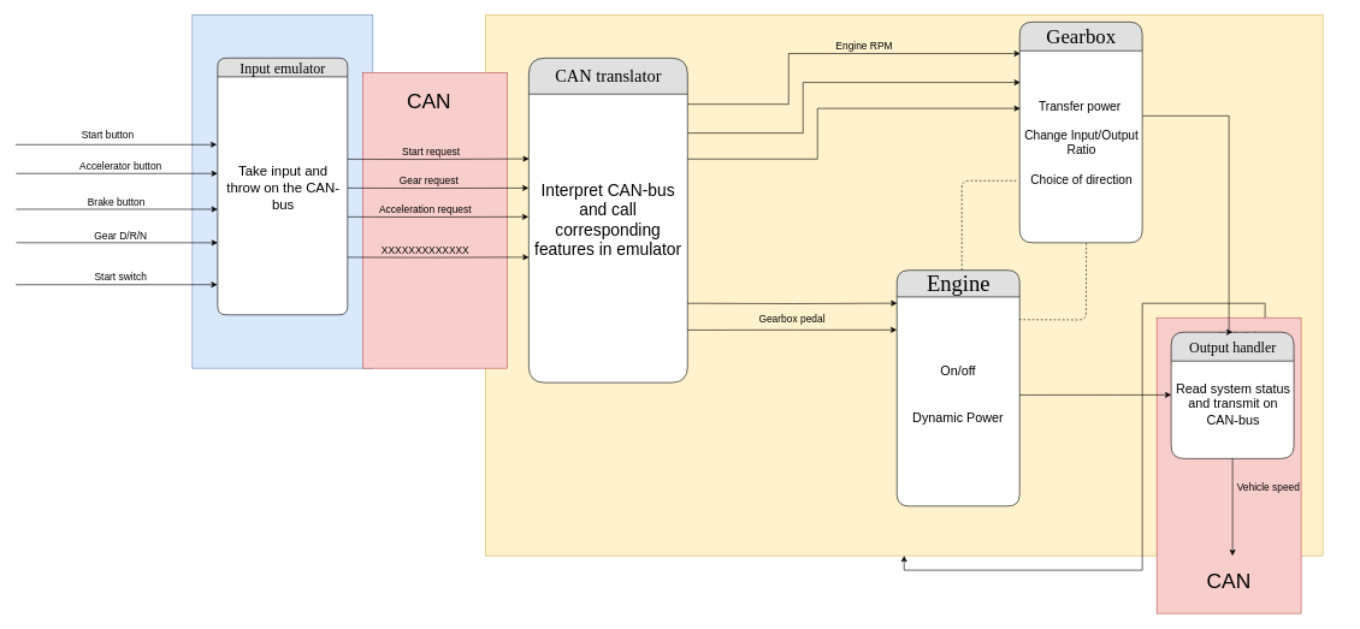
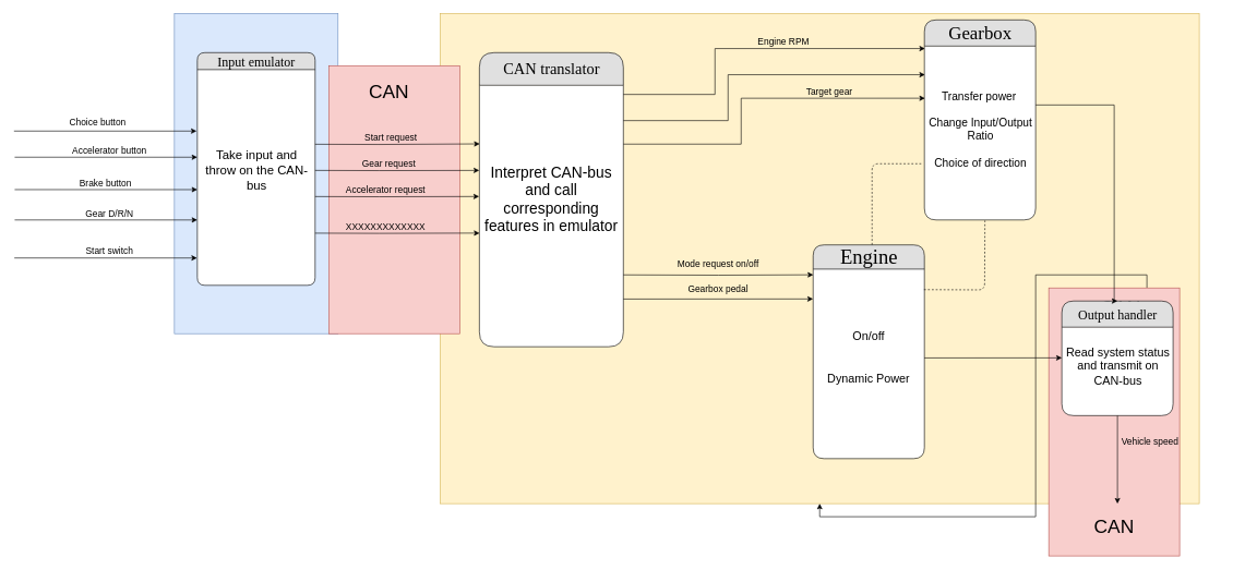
  <mxCell id="0" />
  <mxCell id="1" parent="0" />
  <mxCell id="2" value="" style="whiteSpace=wrap;html=1;fillColor=#fff2cc;strokeColor=#d6b656;" parent="1" vertex="1"><mxGeometry x="672" y="20" width="1160" height="750" as="geometry" /></mxCell>
  <mxCell id="3" style="edgeStyle=orthogonalEdgeStyle;rounded=0;orthogonalLoop=1;jettySize=auto;html=1;exitX=0.75;exitY=0;exitDx=0;exitDy=0;" edge="1" parent="1" source="4" target="2"><mxGeometry relative="1" as="geometry" /></mxCell>
  <mxCell id="4" value="" style="rounded=0;whiteSpace=wrap;html=1;fillColor=#f8cecc;strokeColor=#b85450;" vertex="1" parent="1"><mxGeometry x="1602" y="440" width="200" height="410" as="geometry" /></mxCell>
  <mxCell id="5" value="&lt;font style=&quot;font-size: 29px&quot;&gt;CAN&lt;/font&gt;" style="text;html=1;strokeColor=none;fillColor=none;align=center;verticalAlign=middle;whiteSpace=wrap;rounded=0;" vertex="1" parent="1"><mxGeometry x="1692" y="460" width="40" height="20" as="geometry" /></mxCell>
  <mxCell id="6" value="" style="rounded=0;whiteSpace=wrap;html=1;fillColor=#dae8fc;strokeColor=#6c8ebf;" parent="1" vertex="1"><mxGeometry x="266" y="20" width="250" height="490" as="geometry" /></mxCell>
  <mxCell id="7" value="" style="rounded=0;whiteSpace=wrap;html=1;fillColor=#f8cecc;strokeColor=#b85450;" vertex="1" parent="1"><mxGeometry x="502" y="100" width="200" height="410" as="geometry" /></mxCell>
  <mxCell id="8" style="edgeStyle=orthogonalEdgeStyle;rounded=0;orthogonalLoop=1;jettySize=auto;html=1;exitX=1;exitY=0.5;exitDx=0;exitDy=0;entryX=-0.002;entryY=0.486;entryDx=0;entryDy=0;entryPerimeter=0;" parent="1" edge="1" target="11"><mxGeometry relative="1" as="geometry"><mxPoint x="424" y="300" as="sourcePoint" /><mxPoint x="703.08" y="300.024" as="targetPoint" /></mxGeometry></mxCell>
- <mxCell id="9" value="&lt;font style=&quot;font-size: 14px&quot;&gt;Acceleration request&lt;/font&gt;" style="text;html=1;strokeColor=none;fillColor=none;align=center;verticalAlign=middle;whiteSpace=wrap;rounded=0;" parent="1" vertex="1"><mxGeometry x="484" y="280" width="210" height="20" as="geometry" /></mxCell>
+ <mxCell id="9" value="&lt;font style=&quot;font-size: 14px&quot;&gt;Accelerator request&lt;/font&gt;" style="text;html=1;strokeColor=none;fillColor=none;align=center;verticalAlign=middle;whiteSpace=wrap;rounded=0;" parent="1" vertex="1"><mxGeometry x="484" y="280" width="210" height="20" as="geometry" /></mxCell>
  <mxCell id="10" value="&lt;font style=&quot;font-size: 24px&quot;&gt;CAN translator&lt;/font&gt;" style="swimlane;html=1;fontStyle=0;childLayout=stackLayout;horizontal=1;startSize=50;fillColor=#e0e0e0;horizontalStack=0;resizeParent=1;resizeLast=0;collapsible=1;marginBottom=0;swimlaneFillColor=#ffffff;align=center;rounded=1;shadow=0;comic=0;labelBackgroundColor=none;strokeWidth=1;fontFamily=Verdana;fontSize=12" parent="1" vertex="1"><mxGeometry x="732" y="80" width="220" height="450" as="geometry"><mxRectangle x="560" y="460" width="70" height="26" as="alternateBounds" /></mxGeometry></mxCell>
  <mxCell id="11" value="&lt;font style=&quot;font-size: 23px&quot;&gt;Interpret CAN-bus and call corresponding features in emulator&lt;/font&gt;" style="text;html=1;strokeColor=none;fillColor=none;align=center;verticalAlign=middle;whiteSpace=wrap;rounded=0;" parent="10" vertex="1"><mxGeometry y="50" width="220" height="350" as="geometry" /></mxCell>
  <mxCell id="12" value="&lt;font style=&quot;font-size: 28px&quot;&gt;Gearbox&lt;/font&gt;" style="swimlane;html=1;fontStyle=0;childLayout=stackLayout;horizontal=1;startSize=40;fillColor=#e0e0e0;horizontalStack=0;resizeParent=1;resizeLast=0;collapsible=1;marginBottom=0;swimlaneFillColor=#ffffff;align=center;rounded=1;shadow=0;comic=0;labelBackgroundColor=none;strokeWidth=1;fontFamily=Verdana;fontSize=12" parent="1" vertex="1"><mxGeometry x="1412" y="30" width="170" height="306" as="geometry" /></mxCell>
  <mxCell id="13" value="&lt;div style=&quot;text-align: center ; font-size: 17px&quot;&gt;&lt;span&gt;&lt;font style=&quot;font-size: 17px&quot;&gt;&lt;br&gt;&lt;/font&gt;&lt;/span&gt;&lt;/div&gt;&lt;div style=&quot;text-align: center ; font-size: 17px&quot;&gt;&lt;br&gt;&lt;/div&gt;&lt;div style=&quot;text-align: center ; font-size: 17px&quot;&gt;&lt;br&gt;&lt;/div&gt;&lt;div style=&quot;text-align: center ; font-size: 17px&quot;&gt;&lt;span&gt;&lt;font style=&quot;font-size: 17px&quot;&gt;Transfer power&amp;nbsp;&lt;/font&gt;&lt;/span&gt;&lt;/div&gt;&lt;div style=&quot;text-align: center ; font-size: 17px&quot;&gt;&lt;span&gt;&lt;font style=&quot;font-size: 17px&quot;&gt;&lt;br&gt;&lt;/font&gt;&lt;/span&gt;&lt;/div&gt;&lt;font style=&quot;font-size: 17px&quot;&gt;&lt;span&gt;&lt;div style=&quot;text-align: center&quot;&gt;&lt;span&gt;Change Input/Output Ratio&lt;/span&gt;&lt;/div&gt;&lt;div style=&quot;text-align: center&quot;&gt;&lt;span&gt;&lt;br&gt;&lt;/span&gt;&lt;/div&gt;&lt;/span&gt;&lt;span&gt;&lt;div style=&quot;text-align: center&quot;&gt;&lt;span&gt;Choice of direction&lt;/span&gt;&lt;/div&gt;&lt;/span&gt;&lt;/font&gt;" style="text;html=1;strokeColor=none;fillColor=none;spacingLeft=4;spacingRight=4;whiteSpace=wrap;overflow=hidden;rotatable=0;points=[[0,0.5],[1,0.5]];portConstraint=eastwest;align=left;" parent="12" vertex="1"><mxGeometry y="40" width="170" height="264" as="geometry" /></mxCell>
  <mxCell id="14" style="edgeStyle=orthogonalEdgeStyle;rounded=0;orthogonalLoop=1;jettySize=auto;html=1;exitX=1;exitY=0.5;exitDx=0;exitDy=0;entryX=0.001;entryY=0.646;entryDx=0;entryDy=0;entryPerimeter=0;" parent="1" edge="1" target="11"><mxGeometry relative="1" as="geometry"><mxPoint x="424" y="356" as="sourcePoint" /><mxPoint x="703.08" y="356.024" as="targetPoint" /></mxGeometry></mxCell>
  <mxCell id="15" value="&lt;span style=&quot;font-size: 14px&quot;&gt;XXXXXXXXXXXXX&lt;/span&gt;" style="text;html=1;strokeColor=none;fillColor=none;align=center;verticalAlign=middle;whiteSpace=wrap;rounded=0;" parent="1" vertex="1"><mxGeometry x="484" y="336" width="210" height="20" as="geometry" /></mxCell>
  <mxCell id="16" style="edgeStyle=orthogonalEdgeStyle;rounded=0;orthogonalLoop=1;jettySize=auto;html=1;exitX=1;exitY=0.5;exitDx=0;exitDy=0;entryX=-0.001;entryY=0.372;entryDx=0;entryDy=0;entryPerimeter=0;" parent="1" edge="1" target="11"><mxGeometry relative="1" as="geometry"><mxPoint x="424" y="260" as="sourcePoint" /><mxPoint x="703.08" y="260.024" as="targetPoint" /></mxGeometry></mxCell>
  <mxCell id="17" value="&lt;font style=&quot;font-size: 14px&quot;&gt;Gear request&lt;/font&gt;" style="text;html=1;strokeColor=none;fillColor=none;align=center;verticalAlign=middle;whiteSpace=wrap;rounded=0;" parent="1" vertex="1"><mxGeometry x="489" y="240" width="210" height="20" as="geometry" /></mxCell>
  <mxCell id="18" style="edgeStyle=orthogonalEdgeStyle;rounded=0;orthogonalLoop=1;jettySize=auto;html=1;exitX=1;exitY=0.5;exitDx=0;exitDy=0;entryX=0.002;entryY=0.256;entryDx=0;entryDy=0;entryPerimeter=0;" parent="1" edge="1" target="11"><mxGeometry relative="1" as="geometry"><mxPoint x="422.92" y="220" as="sourcePoint" /><mxPoint x="702" y="220.024" as="targetPoint" /></mxGeometry></mxCell>
  <mxCell id="19" value="&lt;font style=&quot;font-size: 14px&quot;&gt;Start request&lt;/font&gt;" style="text;html=1;strokeColor=none;fillColor=none;align=center;verticalAlign=middle;whiteSpace=wrap;rounded=0;" parent="1" vertex="1"><mxGeometry x="492" y="200" width="210" height="20" as="geometry" /></mxCell>
  <mxCell id="20" style="edgeStyle=orthogonalEdgeStyle;rounded=0;orthogonalLoop=1;jettySize=auto;html=1;entryX=0.005;entryY=0.128;entryDx=0;entryDy=0;entryPerimeter=0;" parent="1" edge="1"><mxGeometry relative="1" as="geometry"><mxPoint x="952" y="144" as="sourcePoint" /><mxPoint x="1412.85" y="73.792" as="targetPoint" /><Array as="points"><mxPoint x="952" y="144" /><mxPoint x="1092" y="144" /><mxPoint x="1092" y="74" /></Array></mxGeometry></mxCell>
  <mxCell id="21" value="&lt;font style=&quot;font-size: 14px&quot;&gt;Engine RPM&lt;/font&gt;" style="text;html=1;strokeColor=none;fillColor=none;align=center;verticalAlign=middle;whiteSpace=wrap;rounded=0;" parent="1" vertex="1"><mxGeometry x="1092" y="54" width="210" height="20" as="geometry" /></mxCell>
  <mxCell id="22" style="edgeStyle=orthogonalEdgeStyle;rounded=0;orthogonalLoop=1;jettySize=auto;html=1;entryX=0.005;entryY=0.128;entryDx=0;entryDy=0;entryPerimeter=0;" parent="1" edge="1"><mxGeometry relative="1" as="geometry"><mxPoint x="952" y="184" as="sourcePoint" /><mxPoint x="1412.85" y="113.792" as="targetPoint" /><Array as="points"><mxPoint x="952" y="184" /><mxPoint x="1112" y="184" /><mxPoint x="1112" y="114" /></Array></mxGeometry></mxCell>
  <mxCell id="23" style="edgeStyle=orthogonalEdgeStyle;rounded=0;orthogonalLoop=1;jettySize=auto;html=1;entryX=0.005;entryY=0.128;entryDx=0;entryDy=0;entryPerimeter=0;" parent="1" edge="1"><mxGeometry relative="1" as="geometry"><mxPoint x="952" y="220" as="sourcePoint" /><mxPoint x="1412.85" y="149.792" as="targetPoint" /><Array as="points"><mxPoint x="1132" y="220" /><mxPoint x="1132" y="150" /></Array></mxGeometry></mxCell>
+ <mxCell id="24" value="&lt;font style=&quot;font-size: 14px&quot;&gt;Target gear&lt;/font&gt;" style="text;html=1;strokeColor=none;fillColor=none;align=center;verticalAlign=middle;whiteSpace=wrap;rounded=0;" parent="1" vertex="1"><mxGeometry x="1162" y="130" width="210" height="20" as="geometry" /></mxCell>
  <mxCell id="25" style="edgeStyle=orthogonalEdgeStyle;rounded=0;orthogonalLoop=1;jettySize=auto;html=1;entryX=0.001;entryY=0.033;entryDx=0;entryDy=0;entryPerimeter=0;" parent="1" edge="1" target="45"><mxGeometry relative="1" as="geometry"><mxPoint x="952" y="420" as="sourcePoint" /><mxPoint x="1412" y="420" as="targetPoint" /><Array as="points" /></mxGeometry></mxCell>
+ <mxCell id="26" value="&lt;font style=&quot;font-size: 14px&quot;&gt;Mode request on/off&lt;/font&gt;" style="text;html=1;strokeColor=none;fillColor=none;align=center;verticalAlign=middle;whiteSpace=wrap;rounded=0;" parent="1" vertex="1"><mxGeometry x="992" y="394.17" width="210" height="20" as="geometry" /></mxCell>
  <mxCell id="27" style="edgeStyle=orthogonalEdgeStyle;rounded=0;orthogonalLoop=1;jettySize=auto;html=1;entryX=-0.001;entryY=0.173;entryDx=0;entryDy=0;entryPerimeter=0;" parent="1" edge="1" target="45"><mxGeometry relative="1" as="geometry"><mxPoint x="952" y="457" as="sourcePoint" /><mxPoint x="1222" y="458" as="targetPoint" /><Array as="points"><mxPoint x="952" y="457" /><mxPoint x="1222" y="457" /></Array></mxGeometry></mxCell>
  <mxCell id="28" value="&lt;font style=&quot;font-size: 14px&quot;&gt;Gearbox pedal&lt;/font&gt;" style="text;html=1;strokeColor=none;fillColor=none;align=center;verticalAlign=middle;whiteSpace=wrap;rounded=0;" parent="1" vertex="1"><mxGeometry x="992" y="432" width="210" height="20" as="geometry" /></mxCell>
  <mxCell id="29" value="&lt;font style=&quot;font-size: 14px&quot;&gt;Vehicle speed&lt;/font&gt;" style="text;html=1;strokeColor=none;fillColor=none;align=center;verticalAlign=middle;whiteSpace=wrap;rounded=0;" parent="1" vertex="1"><mxGeometry x="1652" y="660" width="210" height="30" as="geometry" /></mxCell>
  <mxCell id="30" value="&lt;font style=&quot;font-size: 20px&quot;&gt;Input emulator&lt;/font&gt;" style="swimlane;html=1;fontStyle=0;childLayout=stackLayout;horizontal=1;startSize=26;fillColor=#e0e0e0;horizontalStack=0;resizeParent=1;resizeLast=0;collapsible=1;marginBottom=0;swimlaneFillColor=#ffffff;align=center;rounded=1;shadow=0;comic=0;labelBackgroundColor=none;strokeWidth=1;fontFamily=Verdana;fontSize=12" parent="1" vertex="1"><mxGeometry x="301" y="80" width="180" height="356" as="geometry" /></mxCell>
  <mxCell id="31" value="&lt;div style=&quot;text-align: center&quot;&gt;&lt;span style=&quot;font-size: 19px&quot;&gt;&lt;br&gt;&lt;/span&gt;&lt;/div&gt;&lt;div style=&quot;text-align: center&quot;&gt;&lt;span style=&quot;font-size: 19px&quot;&gt;&lt;br&gt;&lt;/span&gt;&lt;/div&gt;&lt;div style=&quot;text-align: center&quot;&gt;&lt;span style=&quot;font-size: 19px&quot;&gt;&lt;br&gt;&lt;/span&gt;&lt;/div&gt;&lt;div style=&quot;text-align: center&quot;&gt;&lt;span style=&quot;font-size: 19px&quot;&gt;&lt;br&gt;&lt;/span&gt;&lt;/div&gt;&lt;div style=&quot;text-align: center&quot;&gt;&lt;span style=&quot;font-size: 19px&quot;&gt;&lt;br&gt;&lt;/span&gt;&lt;/div&gt;&lt;div style=&quot;text-align: center&quot;&gt;&lt;span style=&quot;font-size: 19px&quot;&gt;Take input and throw on the CAN-bus&lt;/span&gt;&lt;/div&gt;" style="text;html=1;strokeColor=none;fillColor=none;spacingLeft=4;spacingRight=4;whiteSpace=wrap;overflow=hidden;rotatable=0;points=[[0,0.5],[1,0.5]];portConstraint=eastwest;" parent="30" vertex="1"><mxGeometry y="26" width="180" height="324" as="geometry" /></mxCell>
  <mxCell id="32" style="edgeStyle=orthogonalEdgeStyle;rounded=0;orthogonalLoop=1;jettySize=auto;html=1;exitX=1;exitY=0.5;exitDx=0;exitDy=0;entryX=0.006;entryY=0.471;entryDx=0;entryDy=0;entryPerimeter=0;" edge="1" parent="1"><mxGeometry relative="1" as="geometry"><mxPoint x="21.92" y="336" as="sourcePoint" /><mxPoint x="301" y="336.024" as="targetPoint" /></mxGeometry></mxCell>
  <mxCell id="33" style="edgeStyle=orthogonalEdgeStyle;rounded=0;orthogonalLoop=1;jettySize=auto;html=1;exitX=1;exitY=0.5;exitDx=0;exitDy=0;entryX=0.006;entryY=0.471;entryDx=0;entryDy=0;entryPerimeter=0;" edge="1" parent="1"><mxGeometry relative="1" as="geometry"><mxPoint x="21.92" y="240" as="sourcePoint" /><mxPoint x="301" y="240.024" as="targetPoint" /></mxGeometry></mxCell>
  <mxCell id="34" style="edgeStyle=orthogonalEdgeStyle;rounded=0;orthogonalLoop=1;jettySize=auto;html=1;exitX=1;exitY=0.5;exitDx=0;exitDy=0;entryX=0.006;entryY=0.471;entryDx=0;entryDy=0;entryPerimeter=0;" edge="1" parent="1"><mxGeometry relative="1" as="geometry"><mxPoint x="20.84" y="200" as="sourcePoint" /><mxPoint x="299.92" y="200.024" as="targetPoint" /></mxGeometry></mxCell>
  <mxCell id="35" style="edgeStyle=orthogonalEdgeStyle;rounded=0;orthogonalLoop=1;jettySize=auto;html=1;exitX=1;exitY=0.5;exitDx=0;exitDy=0;entryX=0.006;entryY=0.471;entryDx=0;entryDy=0;entryPerimeter=0;" edge="1" parent="1"><mxGeometry relative="1" as="geometry"><mxPoint x="21.92" y="289.58" as="sourcePoint" /><mxPoint x="301" y="289.604" as="targetPoint" /></mxGeometry></mxCell>
- <mxCell id="36" value="&lt;font style=&quot;font-size: 14px&quot;&gt;Start button&lt;/font&gt;" style="text;html=1;strokeColor=none;fillColor=none;align=center;verticalAlign=middle;whiteSpace=wrap;rounded=0;" vertex="1" parent="1"><mxGeometry x="44" y="177" width="210" height="20" as="geometry" /></mxCell>
+ <mxCell id="36" value="&lt;font style=&quot;font-size: 14px&quot;&gt;Choice button&lt;/font&gt;" style="text;html=1;strokeColor=none;fillColor=none;align=center;verticalAlign=middle;whiteSpace=wrap;rounded=0;" vertex="1" parent="1"><mxGeometry x="44" y="177" width="210" height="20" as="geometry" /></mxCell>
  <mxCell id="37" value="&lt;font style=&quot;font-size: 14px&quot;&gt;Accelerator button&lt;/font&gt;" style="text;html=1;strokeColor=none;fillColor=none;align=center;verticalAlign=middle;whiteSpace=wrap;rounded=0;" vertex="1" parent="1"><mxGeometry x="62" y="220" width="210" height="20" as="geometry" /></mxCell>
  <mxCell id="38" value="&lt;font style=&quot;font-size: 14px&quot;&gt;Brake button&lt;/font&gt;" style="text;html=1;strokeColor=none;fillColor=none;align=center;verticalAlign=middle;whiteSpace=wrap;rounded=0;" vertex="1" parent="1"><mxGeometry x="56" y="270" width="210" height="20" as="geometry" /></mxCell>
  <mxCell id="39" value="&lt;font style=&quot;font-size: 14px&quot;&gt;Gear D/R/N&lt;/font&gt;" style="text;html=1;strokeColor=none;fillColor=none;align=center;verticalAlign=middle;whiteSpace=wrap;rounded=0;" vertex="1" parent="1"><mxGeometry x="62" y="316" width="210" height="20" as="geometry" /></mxCell>
  <mxCell id="40" style="edgeStyle=orthogonalEdgeStyle;rounded=0;orthogonalLoop=1;jettySize=auto;html=1;exitX=1;exitY=0.5;exitDx=0;exitDy=0;entryX=0.006;entryY=0.471;entryDx=0;entryDy=0;entryPerimeter=0;" edge="1" parent="1"><mxGeometry relative="1" as="geometry"><mxPoint x="21.46" y="394.17" as="sourcePoint" /><mxPoint x="300.54" y="394.194" as="targetPoint" /></mxGeometry></mxCell>
  <mxCell id="41" value="&lt;span style=&quot;font-size: 14px&quot;&gt;Start switch&lt;/span&gt;" style="text;html=1;strokeColor=none;fillColor=none;align=center;verticalAlign=middle;whiteSpace=wrap;rounded=0;" vertex="1" parent="1"><mxGeometry x="61.54" y="374.17" width="210" height="20" as="geometry" /></mxCell>
  <mxCell id="42" value="&lt;font style=&quot;font-size: 29px&quot;&gt;CAN&lt;/font&gt;" style="text;html=1;strokeColor=none;fillColor=none;align=center;verticalAlign=middle;whiteSpace=wrap;rounded=0;" vertex="1" parent="1"><mxGeometry x="574" y="130" width="40" height="20" as="geometry" /></mxCell>
  <mxCell id="43" value="&lt;font style=&quot;font-size: 31px&quot;&gt;Engine&lt;/font&gt;" style="swimlane;html=1;fontStyle=0;childLayout=stackLayout;horizontal=1;startSize=37;fillColor=#e0e0e0;horizontalStack=0;resizeParent=1;resizeLast=0;collapsible=1;marginBottom=0;swimlaneFillColor=#ffffff;align=center;rounded=1;shadow=0;comic=0;labelBackgroundColor=none;strokeWidth=1;fontFamily=Verdana;fontSize=12" parent="1" vertex="1"><mxGeometry x="1242" y="374.17" width="170" height="327" as="geometry" /></mxCell>
  <mxCell id="44" value="" style="endArrow=none;dashed=1;html=1;" edge="1" parent="43"><mxGeometry width="50" height="50" relative="1" as="geometry"><mxPoint x="90" y="-0.17" as="sourcePoint" /><mxPoint x="168" y="-124.17" as="targetPoint" /><Array as="points"><mxPoint x="90" y="-124.17" /></Array></mxGeometry></mxCell>
  <mxCell id="45" value="&lt;div&gt;&lt;span style=&quot;font-size: 18px&quot;&gt;&lt;br&gt;&lt;/span&gt;&lt;/div&gt;&lt;div&gt;&lt;span style=&quot;font-size: 18px&quot;&gt;&lt;br&gt;&lt;/span&gt;&lt;/div&gt;&lt;div&gt;&lt;span style=&quot;font-size: 18px&quot;&gt;&lt;br&gt;&lt;/span&gt;&lt;/div&gt;&lt;div&gt;&lt;span style=&quot;font-size: 18px&quot;&gt;&lt;br&gt;&lt;/span&gt;&lt;/div&gt;&lt;div&gt;&lt;span style=&quot;font-size: 18px&quot;&gt;On/off&lt;/span&gt;&lt;span style=&quot;font-size: 18px&quot;&gt;&lt;br&gt;&lt;/span&gt;&lt;/div&gt;&lt;div&gt;&lt;span style=&quot;font-size: 18px&quot;&gt;&lt;br&gt;&lt;/span&gt;&lt;/div&gt;&lt;div&gt;&lt;span style=&quot;font-size: 18px&quot;&gt;&lt;br&gt;&lt;/span&gt;&lt;/div&gt;&lt;div&gt;&lt;span style=&quot;font-size: 18px&quot;&gt;Dynamic Power&lt;/span&gt;&lt;/div&gt;&lt;div&gt;&lt;br&gt;&lt;/div&gt;&lt;br&gt;&lt;div&gt;&lt;br&gt;&lt;/div&gt;" style="text;html=1;strokeColor=none;fillColor=none;spacingLeft=4;spacingRight=4;whiteSpace=wrap;overflow=hidden;rotatable=0;points=[[0,0.5],[1,0.5]];portConstraint=eastwest;align=center;" parent="43" vertex="1"><mxGeometry y="37" width="170" height="264" as="geometry" /></mxCell>
  <mxCell id="46" value="" style="endArrow=none;dashed=1;html=1;exitX=0.996;exitY=0.119;exitDx=0;exitDy=0;entryX=0.544;entryY=1.011;entryDx=0;entryDy=0;entryPerimeter=0;exitPerimeter=0;" edge="1" parent="1" source="45" target="13"><mxGeometry width="50" height="50" relative="1" as="geometry"><mxPoint x="1462" y="360" as="sourcePoint" /><mxPoint x="1502" y="340" as="targetPoint" /><Array as="points"><mxPoint x="1504" y="443" /></Array></mxGeometry></mxCell>
  <mxCell id="47" value="&lt;font style=&quot;font-size: 20px&quot;&gt;Output handler&lt;/font&gt;" style="swimlane;html=1;fontStyle=0;childLayout=stackLayout;horizontal=1;startSize=40;fillColor=#e0e0e0;horizontalStack=0;resizeParent=1;resizeLast=0;collapsible=1;marginBottom=0;swimlaneFillColor=#ffffff;align=center;rounded=1;shadow=0;comic=0;labelBackgroundColor=none;strokeWidth=1;fontFamily=Verdana;fontSize=12" parent="1" vertex="1"><mxGeometry x="1622" y="460" width="170" height="175.31" as="geometry"><mxRectangle x="560" y="460" width="70" height="26" as="alternateBounds" /></mxGeometry></mxCell>
  <mxCell id="48" value="&lt;div style=&quot;text-align: center&quot;&gt;&lt;span style=&quot;font-size: 18px&quot;&gt;&lt;br&gt;&lt;/span&gt;&lt;/div&gt;&lt;div style=&quot;text-align: center&quot;&gt;&lt;span style=&quot;font-size: 18px&quot;&gt;Read system status and transmit on CAN-bus&lt;/span&gt;&lt;/div&gt;" style="text;html=1;strokeColor=none;fillColor=none;spacingLeft=4;spacingRight=4;whiteSpace=wrap;overflow=hidden;rotatable=0;points=[[0,0.5],[1,0.5]];portConstraint=eastwest;" parent="47" vertex="1"><mxGeometry y="40" width="170" height="130" as="geometry" /></mxCell>
  <mxCell id="49" style="edgeStyle=orthogonalEdgeStyle;rounded=0;orthogonalLoop=1;jettySize=auto;html=1;" edge="1" parent="1"><mxGeometry relative="1" as="geometry"><mxPoint x="1412" y="547.1" as="sourcePoint" /><mxPoint x="1622" y="547" as="targetPoint" /><Array as="points"><mxPoint x="1412" y="547.1" /><mxPoint x="1682" y="547.1" /></Array></mxGeometry></mxCell>
  <mxCell id="50" style="edgeStyle=orthogonalEdgeStyle;rounded=0;orthogonalLoop=1;jettySize=auto;html=1;entryX=0.5;entryY=0;entryDx=0;entryDy=0;" edge="1" parent="1" target="47"><mxGeometry relative="1" as="geometry"><mxPoint x="1582" y="160.1" as="sourcePoint" /><mxPoint x="1792" y="160" as="targetPoint" /><Array as="points"><mxPoint x="1702" y="160" /></Array></mxGeometry></mxCell>
  <mxCell id="51" value="" style="endArrow=classic;html=1;exitX=0.5;exitY=1;exitDx=0;exitDy=0;" edge="1" parent="1" source="47"><mxGeometry width="50" height="50" relative="1" as="geometry"><mxPoint x="1712" y="730" as="sourcePoint" /><mxPoint x="1707" y="770" as="targetPoint" /></mxGeometry></mxCell>
  <mxCell id="52" value="&lt;font style=&quot;font-size: 29px&quot;&gt;CAN&lt;/font&gt;" style="text;html=1;strokeColor=none;fillColor=none;align=center;verticalAlign=middle;whiteSpace=wrap;rounded=0;" vertex="1" parent="1"><mxGeometry x="1682" y="796" width="40" height="20" as="geometry" /></mxCell>
